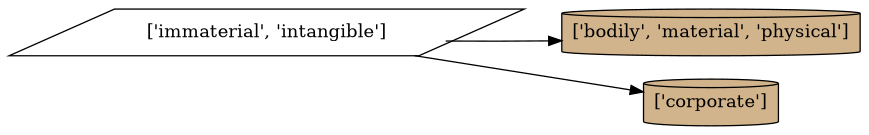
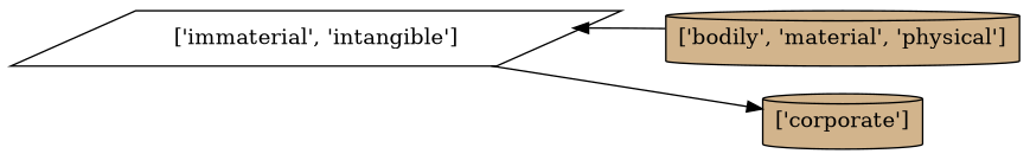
  strict digraph {
    rankdir=LR
    node [fillcolor=tan shape=cylinder style=filled]
    "['immaterial', 'intangible']" [fillcolor=white shape=parallelogram]
    "['bodily', 'material', 'physical']"
    "['corporate']"
    "['immaterial', 'intangible']" -> "['corporate']"
-   "['immaterial', 'intangible']" -> "['bodily', 'material', 'physical']"
+   "['bodily', 'material', 'physical']" -> "['immaterial', 'intangible']"
  }
